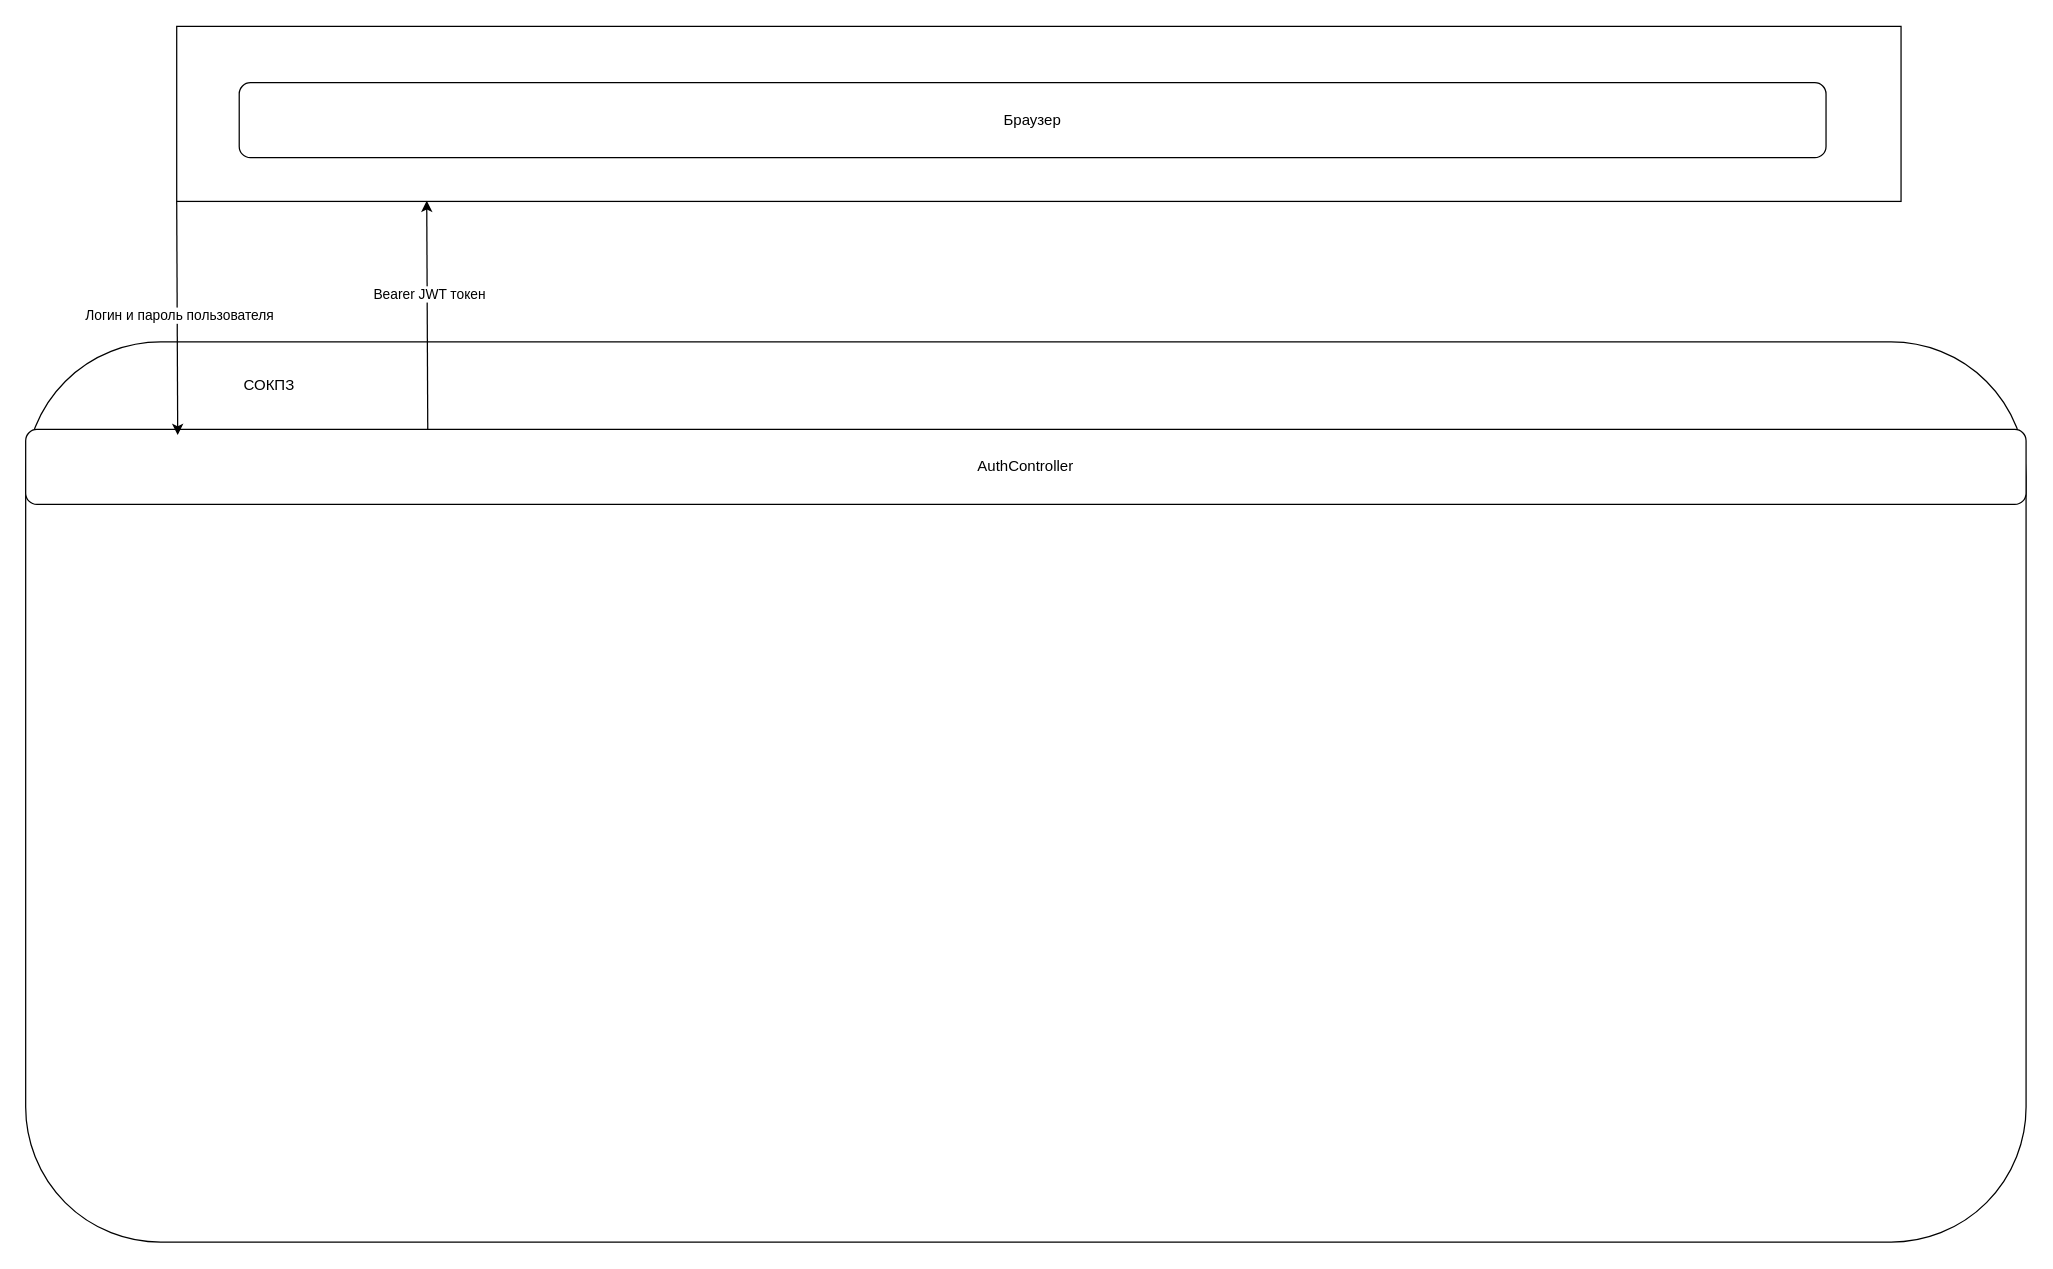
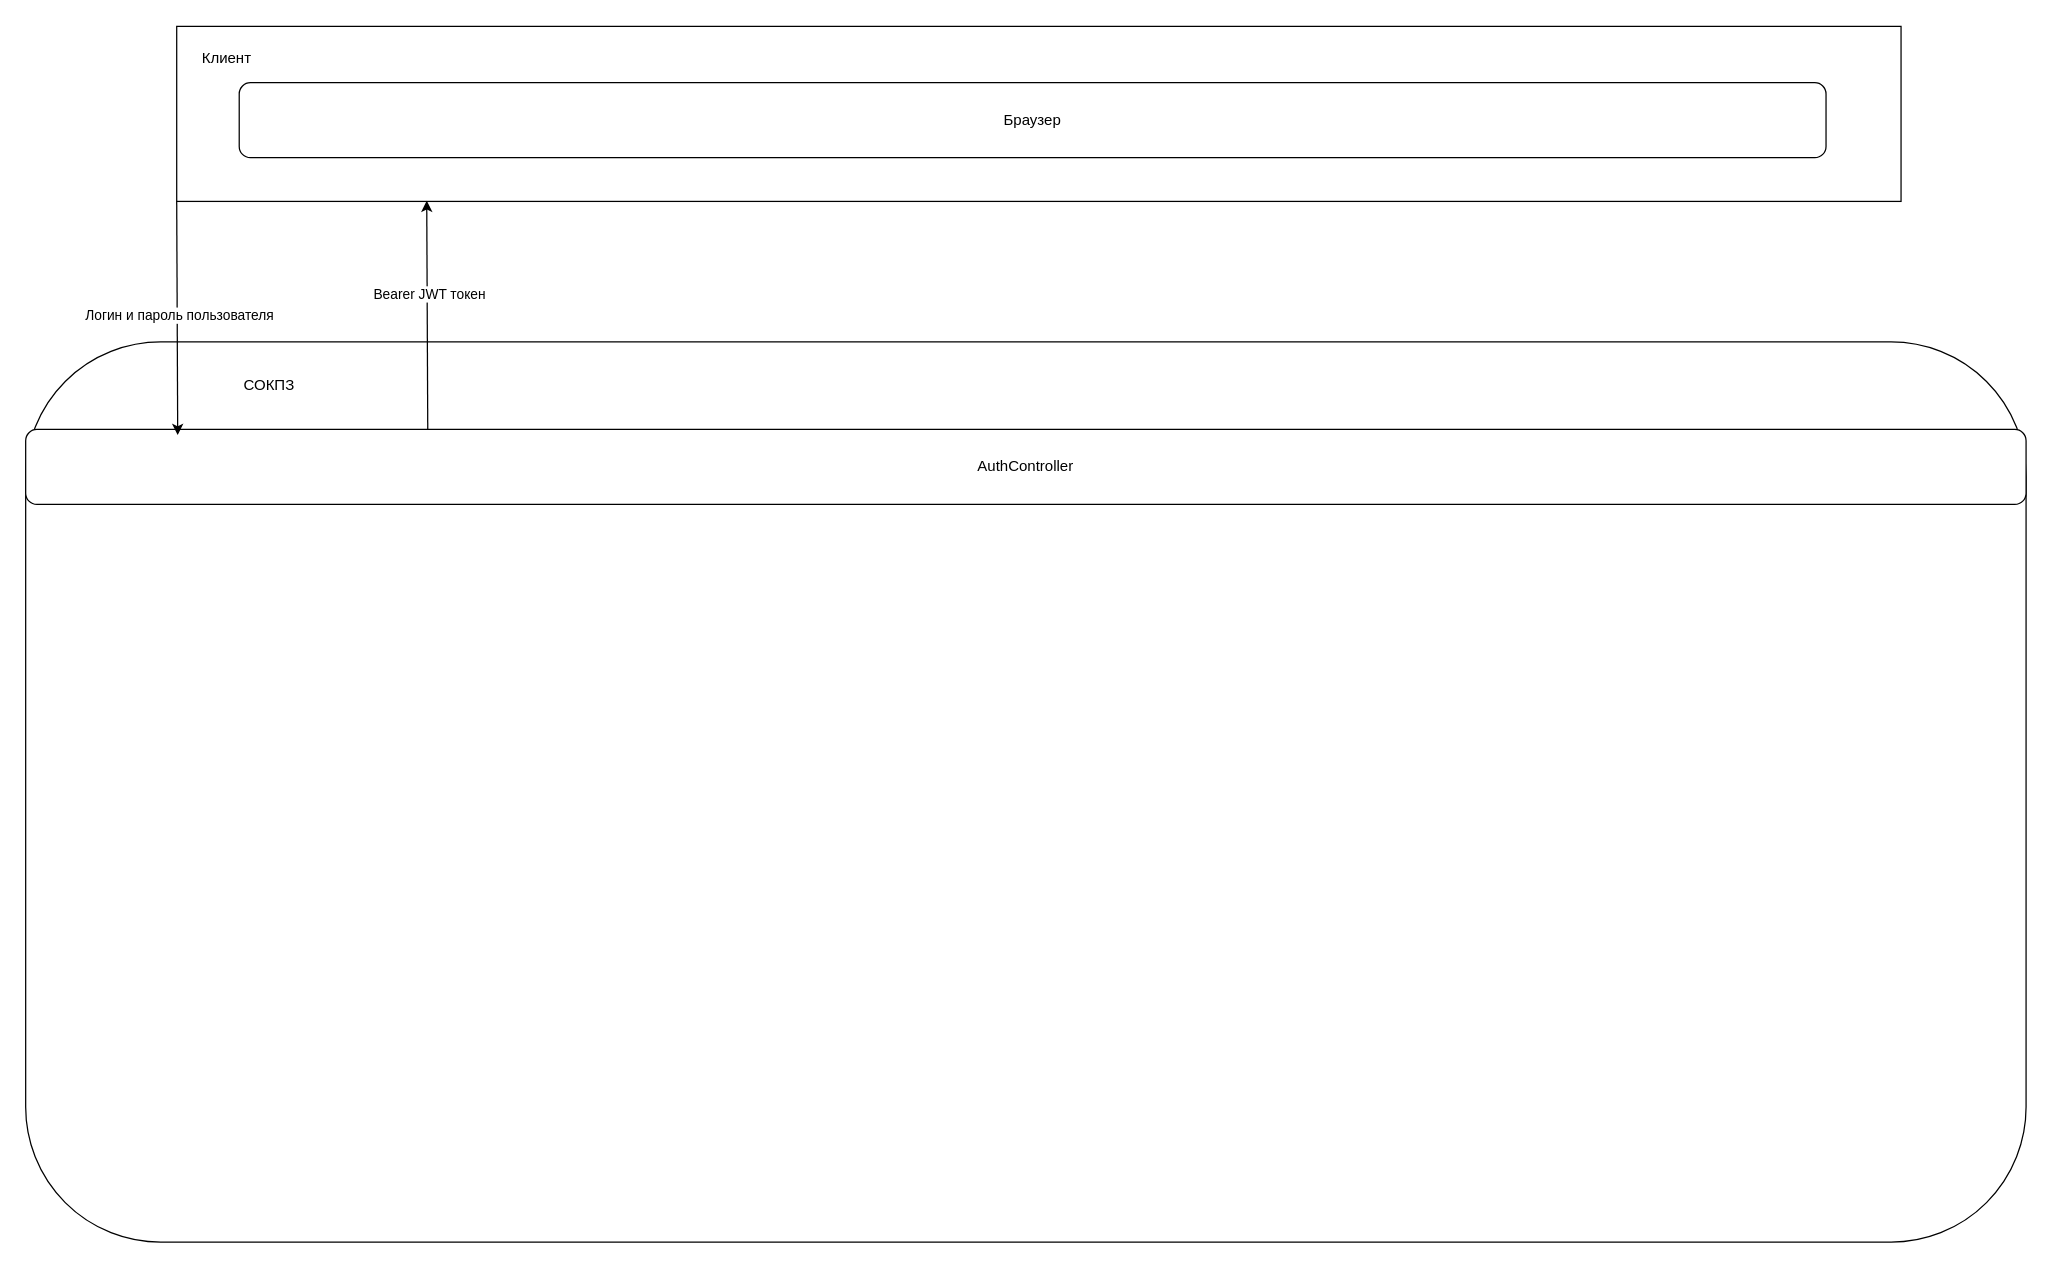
  <mxCell id="0" />
  <mxCell id="1" parent="0" />
  <mxCell id="2" value="" style="rounded=0;whiteSpace=wrap;html=1;align=left;" vertex="1" parent="1"><mxGeometry x="140.8" y="20.6" width="1379.2" height="140" as="geometry" /></mxCell>
+ <mxCell id="3" value="Клиент" style="text;html=1;align=center;verticalAlign=middle;whiteSpace=wrap;rounded=0;" vertex="1" parent="1"><mxGeometry x="150.8" y="30.6" width="60" height="30" as="geometry" /></mxCell>
  <mxCell id="4" value="Браузер" style="whiteSpace=wrap;html=1;rounded=1;" vertex="1" parent="1"><mxGeometry x="190.8" y="65.6" width="1269.2" height="60" as="geometry" /></mxCell>
  <mxCell id="5" value="" style="rounded=1;whiteSpace=wrap;html=1;" vertex="1" parent="1"><mxGeometry x="20" y="273" width="1600" height="720" as="geometry" /></mxCell>
  <mxCell id="6" value="СОКПЗ" style="text;html=1;align=center;verticalAlign=middle;whiteSpace=wrap;rounded=0;" vertex="1" parent="1"><mxGeometry x="185" y="293" width="60" height="30" as="geometry" /></mxCell>
  <mxCell id="7" value="AuthController" style="rounded=1;whiteSpace=wrap;html=1;" vertex="1" parent="1"><mxGeometry x="20" y="343" width="1600" height="60" as="geometry" /></mxCell>
  <mxCell id="8" value="" style="endArrow=classic;html=1;rounded=0;exitX=0;exitY=1;exitDx=0;exitDy=0;entryX=0.076;entryY=0.075;entryDx=0;entryDy=0;entryPerimeter=0;" edge="1" parent="1" source="2" target="7"><mxGeometry width="50" height="50" relative="1" as="geometry"><mxPoint x="110.8" y="460.6" as="sourcePoint" /><mxPoint x="140" y="340.72" as="targetPoint" /></mxGeometry></mxCell>
  <mxCell id="9" value="Логин и пароль пользователя" style="edgeLabel;html=1;align=center;verticalAlign=middle;resizable=0;points=[];" vertex="1" connectable="0" parent="8"><mxGeometry x="-0.029" y="1" relative="1" as="geometry"><mxPoint as="offset" /></mxGeometry></mxCell>
  <mxCell id="10" value="" style="endArrow=classic;html=1;rounded=0;exitX=0.563;exitY=0.04;exitDx=0;exitDy=0;exitPerimeter=0;entryX=0.145;entryY=0.996;entryDx=0;entryDy=0;entryPerimeter=0;" edge="1" parent="1" target="2"><mxGeometry width="50" height="50" relative="1" as="geometry"><mxPoint x="341.6" y="343" as="sourcePoint" /><mxPoint x="1520" y="161" as="targetPoint" /></mxGeometry></mxCell>
  <mxCell id="11" value="Bearer JWT токен" style="edgeLabel;html=1;align=center;verticalAlign=middle;resizable=0;points=[];" vertex="1" connectable="0" parent="10"><mxGeometry x="0.178" y="-1" relative="1" as="geometry"><mxPoint as="offset" /></mxGeometry></mxCell>
